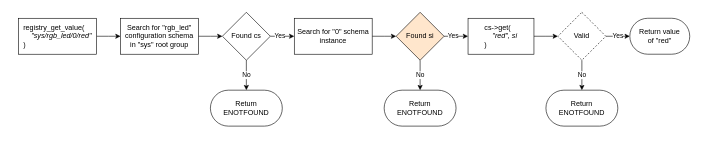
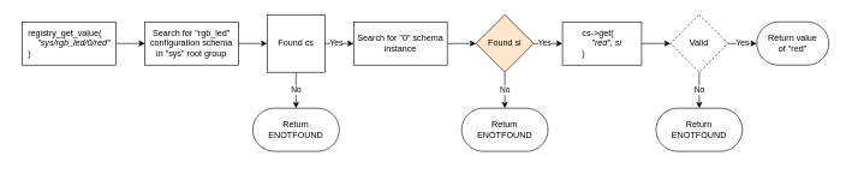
  <mxCell id="0" />
  <mxCell id="1" parent="0" />
  <mxCell id="2" value="" style="rounded=0;whiteSpace=wrap;html=1;strokeColor=none;" parent="1" vertex="1"><mxGeometry x="20" y="20" width="1140" height="200" as="geometry" /></mxCell>
  <mxCell id="3" style="edgeStyle=elbowEdgeStyle;rounded=0;html=1;" parent="1" source="4" target="6" edge="1"><mxGeometry relative="1" as="geometry" /></mxCell>
  <mxCell id="4" value="&lt;div style=&quot;text-align: left&quot;&gt;&lt;span&gt;registry_get_value(&lt;/span&gt;&lt;/div&gt;&lt;div style=&quot;text-align: left&quot;&gt;&lt;span&gt;&lt;i&gt;&amp;nbsp; &amp;nbsp; &quot;sys/rgb_led/0/red&quot;&lt;/i&gt;&lt;/span&gt;&lt;/div&gt;&lt;div style=&quot;text-align: left&quot;&gt;&lt;span&gt;)&lt;/span&gt;&lt;/div&gt;" style="rounded=0;whiteSpace=wrap;html=1;" parent="1" vertex="1"><mxGeometry x="30" y="30" width="130" height="60" as="geometry" /></mxCell>
  <mxCell id="5" style="edgeStyle=elbowEdgeStyle;rounded=0;html=1;" parent="1" source="6" target="9" edge="1"><mxGeometry relative="1" as="geometry"><mxPoint x="172" y="300" as="targetPoint" /></mxGeometry></mxCell>
  <mxCell id="6" value="Search for &quot;rgb_led&quot; configuration schema&lt;br&gt;in &quot;sys&quot; root group" style="rounded=0;whiteSpace=wrap;html=1;" parent="1" vertex="1"><mxGeometry x="200" y="30" width="130" height="60" as="geometry" /></mxCell>
  <mxCell id="7" value="No" style="edgeStyle=elbowEdgeStyle;rounded=0;html=1;" parent="1" source="9" target="10" edge="1"><mxGeometry relative="1" as="geometry"><mxPoint x="252" y="340" as="targetPoint" /><mxPoint as="offset" /></mxGeometry></mxCell>
  <mxCell id="8" value="Yes" style="edgeStyle=elbowEdgeStyle;rounded=0;html=1;" parent="1" source="9" target="19" edge="1"><mxGeometry x="-0.2" relative="1" as="geometry"><mxPoint x="172" y="410" as="targetPoint" /><mxPoint as="offset" /></mxGeometry></mxCell>
- <mxCell id="9" value="Found cs" style="rhombus;whiteSpace=wrap;html=1;" parent="1" vertex="1"><mxGeometry x="370" y="20" width="80" height="80" as="geometry" /></mxCell>
+ <mxCell id="9" value="Found cs" style="whiteSpace=wrap;html=1;rounded=0;" parent="1" vertex="1"><mxGeometry x="370" y="20" width="80" height="80" as="geometry" /></mxCell>
  <mxCell id="10" value="Return&lt;br&gt;ENOTFOUND" style="rounded=1;whiteSpace=wrap;html=1;arcSize=50;" parent="1" vertex="1"><mxGeometry x="350" y="150" width="120" height="60" as="geometry" /></mxCell>
  <mxCell id="11" style="edgeStyle=elbowEdgeStyle;rounded=0;html=1;" parent="1" source="12" target="17" edge="1"><mxGeometry relative="1" as="geometry"><mxPoint x="870" y="60" as="sourcePoint" /></mxGeometry></mxCell>
  <mxCell id="12" value="&lt;div style=&quot;text-align: left&quot;&gt;&lt;span&gt;cs-&amp;gt;get(&lt;/span&gt;&lt;/div&gt;&lt;div style=&quot;text-align: left&quot;&gt;&lt;span&gt;&lt;i&gt;&amp;nbsp; &amp;nbsp; &quot;red&quot;, si&lt;/i&gt;&lt;/span&gt;&lt;/div&gt;&lt;div style=&quot;text-align: left&quot;&gt;&lt;span&gt;)&lt;/span&gt;&lt;/div&gt;" style="rounded=0;whiteSpace=wrap;html=1;" parent="1" vertex="1"><mxGeometry x="780" y="30" width="110" height="60" as="geometry" /></mxCell>
  <mxCell id="13" value="No" style="edgeStyle=elbowEdgeStyle;rounded=0;html=1;" parent="1" source="17" target="14" edge="1"><mxGeometry relative="1" as="geometry"><mxPoint x="147" y="660" as="sourcePoint" /><mxPoint x="207" y="660" as="targetPoint" /><mxPoint as="offset" /></mxGeometry></mxCell>
  <mxCell id="14" value="Return&lt;br&gt;ENOTFOUND" style="rounded=1;whiteSpace=wrap;html=1;arcSize=50;" parent="1" vertex="1"><mxGeometry x="910" y="150" width="120" height="60" as="geometry" /></mxCell>
  <mxCell id="15" value="Yes" style="edgeStyle=elbowEdgeStyle;rounded=0;html=1;" parent="1" source="17" target="16" edge="1"><mxGeometry relative="1" as="geometry"><mxPoint x="-33" y="810" as="sourcePoint" /><mxPoint x="27" y="810" as="targetPoint" /><mxPoint as="offset" /></mxGeometry></mxCell>
  <mxCell id="16" value="Return value &lt;br&gt;of &quot;red&quot;" style="rounded=1;whiteSpace=wrap;html=1;arcSize=50;" parent="1" vertex="1"><mxGeometry x="1050" y="30" width="100" height="60" as="geometry" /></mxCell>
  <mxCell id="17" value="Valid" style="rhombus;whiteSpace=wrap;html=1;dashed=1;" parent="1" vertex="1"><mxGeometry x="930" y="20" width="80" height="80" as="geometry" /></mxCell>
  <mxCell id="18" style="edgeStyle=elbowEdgeStyle;rounded=0;html=1;" parent="1" source="19" target="22" edge="1"><mxGeometry relative="1" as="geometry"><mxPoint x="172" y="520" as="targetPoint" /></mxGeometry></mxCell>
  <mxCell id="19" value="Search for &quot;0&quot; schema instance" style="rounded=0;whiteSpace=wrap;html=1;" parent="1" vertex="1"><mxGeometry x="490" y="30" width="130" height="60" as="geometry" /></mxCell>
  <mxCell id="20" value="No" style="edgeStyle=elbowEdgeStyle;rounded=0;html=1;" parent="1" source="22" target="23" edge="1"><mxGeometry relative="1" as="geometry"><mxPoint x="272" y="560" as="targetPoint" /><mxPoint as="offset" /></mxGeometry></mxCell>
  <mxCell id="21" value="Yes" style="edgeStyle=elbowEdgeStyle;rounded=0;html=1;" parent="1" source="22" target="12" edge="1"><mxGeometry x="-0.25" relative="1" as="geometry"><mxPoint x="172" y="630" as="targetPoint" /><mxPoint as="offset" /></mxGeometry></mxCell>
  <mxCell id="22" value="Found si" style="rhombus;whiteSpace=wrap;html=1;fillColor=#ffe6cc;" parent="1" vertex="1"><mxGeometry x="660" y="20" width="80" height="80" as="geometry" /></mxCell>
  <mxCell id="23" value="Return&lt;br&gt;ENOTFOUND" style="rounded=1;whiteSpace=wrap;html=1;arcSize=50;" parent="1" vertex="1"><mxGeometry x="640" y="150" width="120" height="60" as="geometry" /></mxCell>
